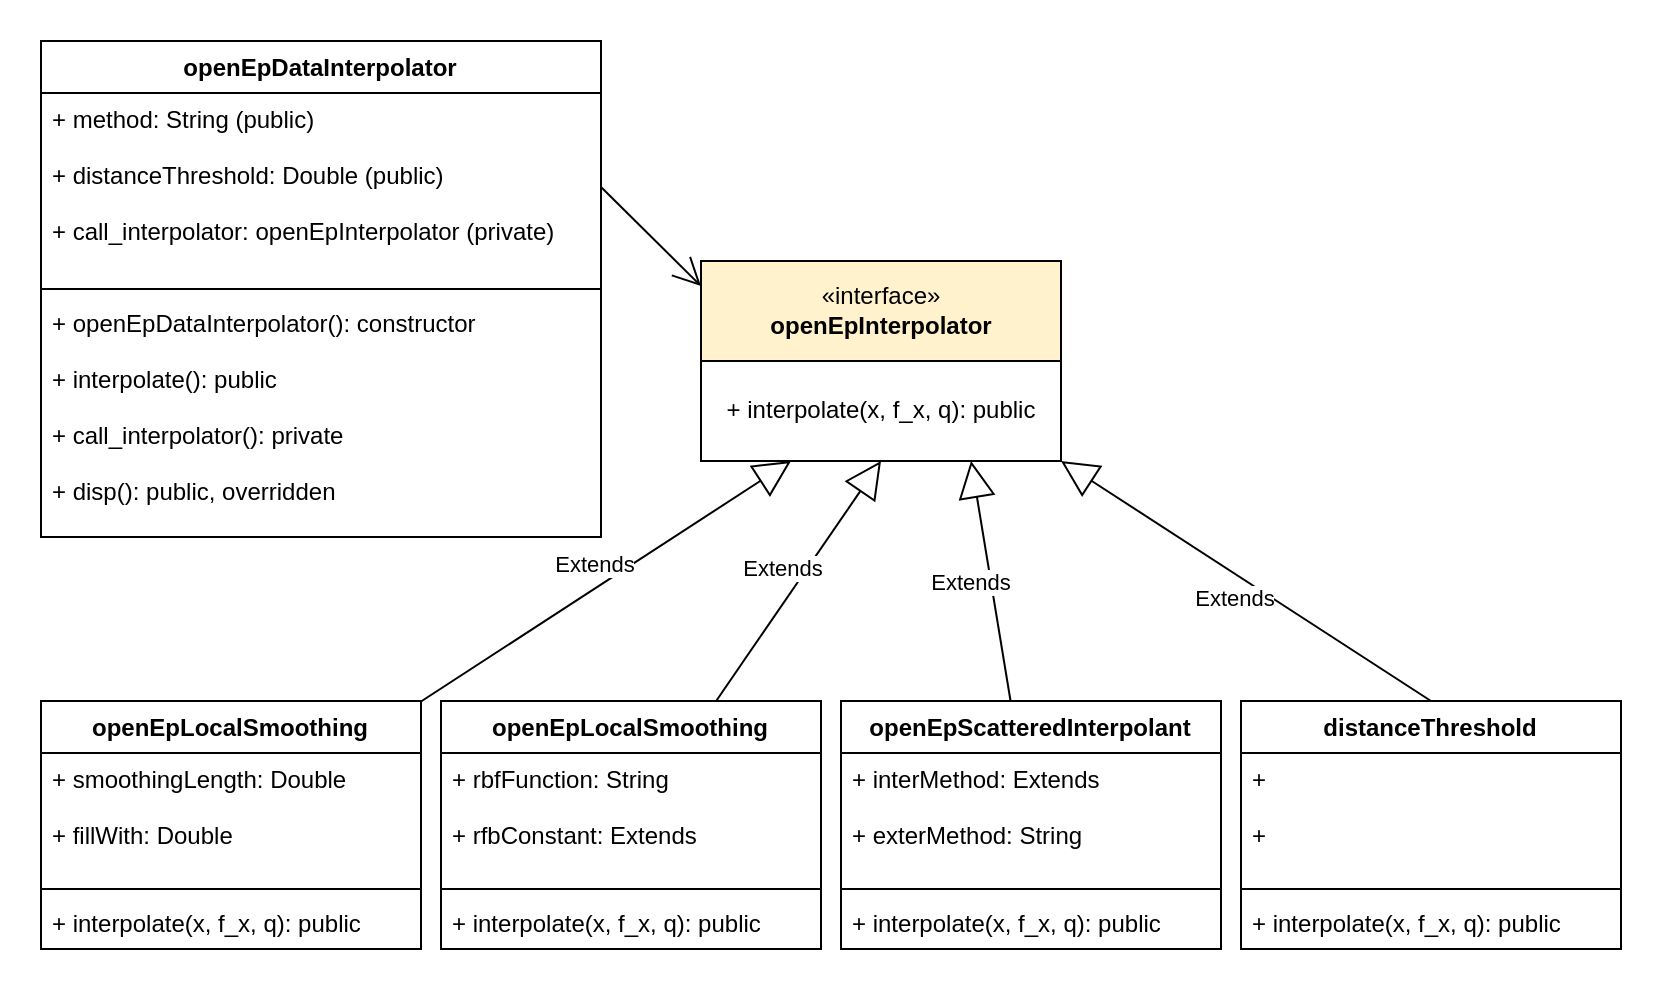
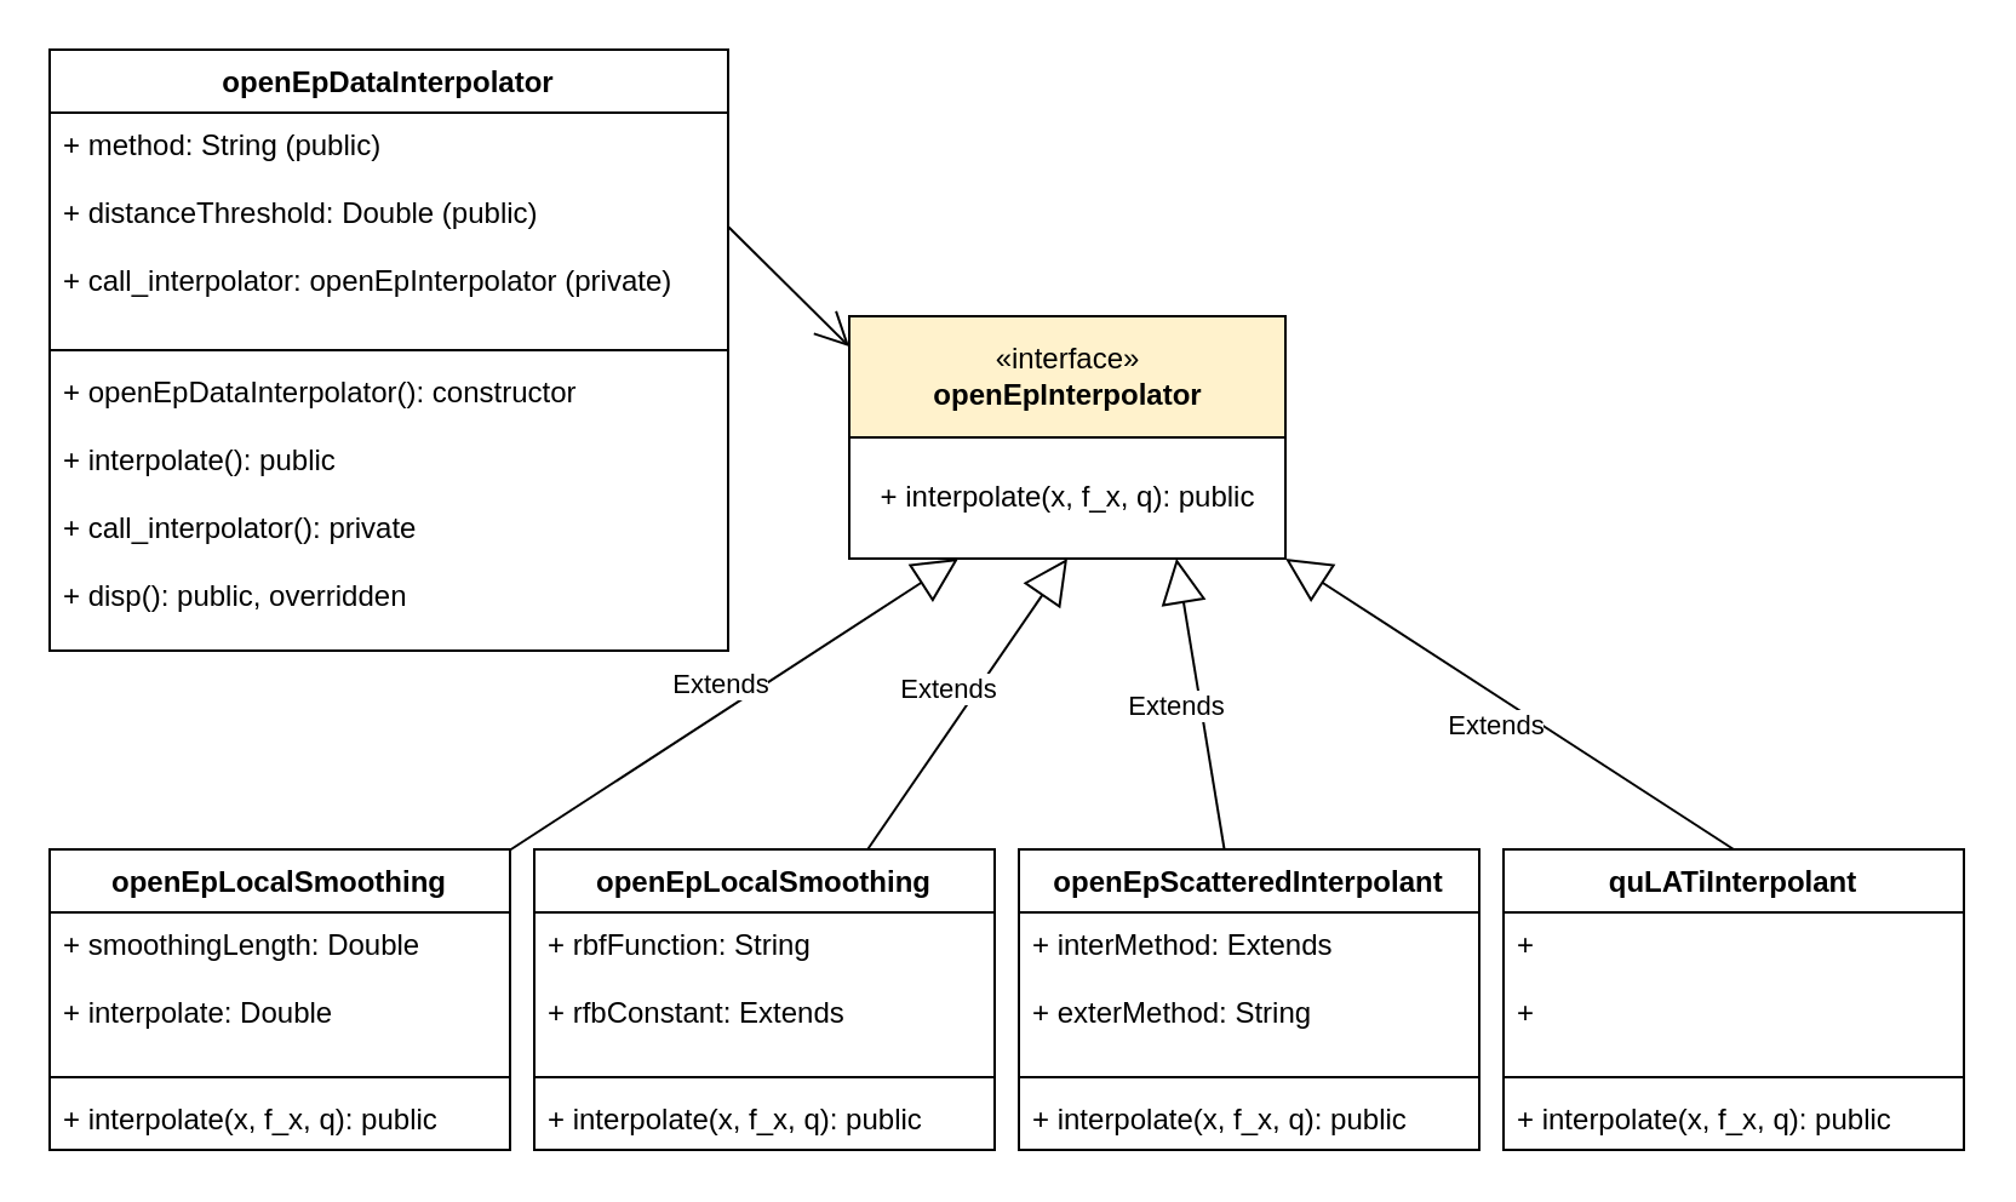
  <mxCell id="0" />
  <mxCell id="1" parent="0" />
  <mxCell id="2" value="openEpDataInterpolator" style="swimlane;fontStyle=1;align=center;verticalAlign=top;childLayout=stackLayout;horizontal=1;startSize=26;horizontalStack=0;resizeParent=1;resizeParentMax=0;resizeLast=0;collapsible=1;marginBottom=0;" parent="1" vertex="1"><mxGeometry x="20" y="20" width="280" height="248" as="geometry" /></mxCell>
  <mxCell id="3" value="+ method: String (public)&#10;&#10;+ distanceThreshold: Double (public)&#10;&#10;+ call_interpolator: openEpInterpolator (private)" style="text;strokeColor=none;fillColor=none;align=left;verticalAlign=top;spacingLeft=4;spacingRight=4;overflow=hidden;rotatable=0;points=[[0,0.5],[1,0.5]];portConstraint=eastwest;" parent="2" vertex="1"><mxGeometry y="26" width="280" height="94" as="geometry" /></mxCell>
  <mxCell id="4" value="" style="line;strokeWidth=1;fillColor=none;align=left;verticalAlign=middle;spacingTop=-1;spacingLeft=3;spacingRight=3;rotatable=0;labelPosition=right;points=[];portConstraint=eastwest;" parent="2" vertex="1"><mxGeometry y="120" width="280" height="8" as="geometry" /></mxCell>
  <mxCell id="5" value="+ openEpDataInterpolator(): constructor&#10;&#10;+ interpolate(): public&#10;&#10;+ call_interpolator(): private&#10;&#10;+ disp(): public, overridden" style="text;strokeColor=none;fillColor=none;align=left;verticalAlign=top;spacingLeft=4;spacingRight=4;overflow=hidden;rotatable=0;points=[[0,0.5],[1,0.5]];portConstraint=eastwest;" parent="2" vertex="1"><mxGeometry y="128" width="280" height="120" as="geometry" /></mxCell>
  <mxCell id="6" value="openEpScatteredInterpolant" style="swimlane;fontStyle=1;align=center;verticalAlign=top;childLayout=stackLayout;horizontal=1;startSize=26;horizontalStack=0;resizeParent=1;resizeParentMax=0;resizeLast=0;collapsible=1;marginBottom=0;" parent="1" vertex="1"><mxGeometry x="420" y="350" width="190" height="124" as="geometry" /></mxCell>
  <mxCell id="7" value="+ interMethod: Extends&#10;&#10;+ exterMethod: String" style="text;strokeColor=none;fillColor=none;align=left;verticalAlign=top;spacingLeft=4;spacingRight=4;overflow=hidden;rotatable=0;points=[[0,0.5],[1,0.5]];portConstraint=eastwest;" parent="6" vertex="1"><mxGeometry y="26" width="190" height="64" as="geometry" /></mxCell>
  <mxCell id="8" value="" style="line;strokeWidth=1;fillColor=none;align=left;verticalAlign=middle;spacingTop=-1;spacingLeft=3;spacingRight=3;rotatable=0;labelPosition=right;points=[];portConstraint=eastwest;" parent="6" vertex="1"><mxGeometry y="90" width="190" height="8" as="geometry" /></mxCell>
  <mxCell id="9" value="+ interpolate(x, f_x, q): public" style="text;strokeColor=none;fillColor=none;align=left;verticalAlign=top;spacingLeft=4;spacingRight=4;overflow=hidden;rotatable=0;points=[[0,0.5],[1,0.5]];portConstraint=eastwest;" parent="6" vertex="1"><mxGeometry y="98" width="190" height="26" as="geometry" /></mxCell>
  <mxCell id="10" value="openEpLocalSmoothing" style="swimlane;fontStyle=1;align=center;verticalAlign=top;childLayout=stackLayout;horizontal=1;startSize=26;horizontalStack=0;resizeParent=1;resizeParentMax=0;resizeLast=0;collapsible=1;marginBottom=0;" parent="1" vertex="1"><mxGeometry x="20" y="350" width="190" height="124" as="geometry" /></mxCell>
- <mxCell id="11" value="+ smoothingLength: Double&#10;&#10;+ fillWith: Double" style="text;strokeColor=none;fillColor=none;align=left;verticalAlign=top;spacingLeft=4;spacingRight=4;overflow=hidden;rotatable=0;points=[[0,0.5],[1,0.5]];portConstraint=eastwest;" parent="10" vertex="1"><mxGeometry y="26" width="190" height="64" as="geometry" /></mxCell>
+ <mxCell id="11" value="+ smoothingLength: Double&#10;&#10;+ interpolate: Double" style="text;strokeColor=none;fillColor=none;align=left;verticalAlign=top;spacingLeft=4;spacingRight=4;overflow=hidden;rotatable=0;points=[[0,0.5],[1,0.5]];portConstraint=eastwest;" parent="10" vertex="1"><mxGeometry y="26" width="190" height="64" as="geometry" /></mxCell>
  <mxCell id="12" value="" style="line;strokeWidth=1;fillColor=none;align=left;verticalAlign=middle;spacingTop=-1;spacingLeft=3;spacingRight=3;rotatable=0;labelPosition=right;points=[];portConstraint=eastwest;" parent="10" vertex="1"><mxGeometry y="90" width="190" height="8" as="geometry" /></mxCell>
  <mxCell id="13" value="+ interpolate(x, f_x, q): public" style="text;strokeColor=none;fillColor=none;align=left;verticalAlign=top;spacingLeft=4;spacingRight=4;overflow=hidden;rotatable=0;points=[[0,0.5],[1,0.5]];portConstraint=eastwest;" parent="10" vertex="1"><mxGeometry y="98" width="190" height="26" as="geometry" /></mxCell>
  <mxCell id="14" value="openEpLocalSmoothing" style="swimlane;fontStyle=1;align=center;verticalAlign=top;childLayout=stackLayout;horizontal=1;startSize=26;horizontalStack=0;resizeParent=1;resizeParentMax=0;resizeLast=0;collapsible=1;marginBottom=0;" parent="1" vertex="1"><mxGeometry x="220" y="350" width="190" height="124" as="geometry" /></mxCell>
  <mxCell id="15" value="+ rbfFunction: String&#10;&#10;+ rfbConstant: Extends" style="text;strokeColor=none;fillColor=none;align=left;verticalAlign=top;spacingLeft=4;spacingRight=4;overflow=hidden;rotatable=0;points=[[0,0.5],[1,0.5]];portConstraint=eastwest;" parent="14" vertex="1"><mxGeometry y="26" width="190" height="64" as="geometry" /></mxCell>
  <mxCell id="16" value="" style="line;strokeWidth=1;fillColor=none;align=left;verticalAlign=middle;spacingTop=-1;spacingLeft=3;spacingRight=3;rotatable=0;labelPosition=right;points=[];portConstraint=eastwest;" parent="14" vertex="1"><mxGeometry y="90" width="190" height="8" as="geometry" /></mxCell>
  <mxCell id="17" value="+ interpolate(x, f_x, q): public" style="text;strokeColor=none;fillColor=none;align=left;verticalAlign=top;spacingLeft=4;spacingRight=4;overflow=hidden;rotatable=0;points=[[0,0.5],[1,0.5]];portConstraint=eastwest;" parent="14" vertex="1"><mxGeometry y="98" width="190" height="26" as="geometry" /></mxCell>
  <mxCell id="18" value="" style="endArrow=open;endFill=1;endSize=12;html=1;exitX=1;exitY=0.5;exitDx=0;exitDy=0;entryX=0;entryY=0.25;entryDx=0;entryDy=0;" parent="1" source="3" target="23" edge="1"><mxGeometry width="160" relative="1" as="geometry"><mxPoint x="270" y="380" as="sourcePoint" /><mxPoint x="442.07" y="52.012" as="targetPoint" /><Array as="points" /></mxGeometry></mxCell>
  <mxCell id="19" value="Extends" style="endArrow=block;endSize=16;endFill=0;html=1;entryX=0.25;entryY=1;entryDx=0;entryDy=0;" parent="1" source="10" target="24" edge="1"><mxGeometry y="10" width="160" relative="1" as="geometry"><mxPoint x="730" y="740" as="sourcePoint" /><mxPoint x="490" y="180" as="targetPoint" /><mxPoint as="offset" /></mxGeometry></mxCell>
  <mxCell id="20" value="Extends" style="endArrow=block;endSize=16;endFill=0;html=1;entryX=0.5;entryY=1;entryDx=0;entryDy=0;" parent="1" source="14" target="24" edge="1"><mxGeometry y="10" width="160" relative="1" as="geometry"><mxPoint x="269.108" y="360" as="sourcePoint" /><mxPoint x="550" y="190" as="targetPoint" /><mxPoint as="offset" /></mxGeometry></mxCell>
  <mxCell id="21" value="Extends" style="endArrow=block;endSize=16;endFill=0;html=1;entryX=0.75;entryY=1;entryDx=0;entryDy=0;" parent="1" source="6" target="24" edge="1"><mxGeometry y="10" width="160" relative="1" as="geometry"><mxPoint x="468.085" y="360" as="sourcePoint" /><mxPoint x="550" y="140" as="targetPoint" /><mxPoint as="offset" /></mxGeometry></mxCell>
  <mxCell id="22" value="" style="group" parent="1" vertex="1" connectable="0"><mxGeometry x="350" y="130" width="180" height="100" as="geometry" /></mxCell>
  <mxCell id="23" value="«interface»&lt;br&gt;&lt;b&gt;openEpInterpolator&lt;/b&gt;" style="html=1;fillColor=#fff2cc;" parent="22" vertex="1"><mxGeometry width="180" height="50" as="geometry" /></mxCell>
  <mxCell id="24" value="&lt;span style=&quot;text-align: left&quot;&gt;+ interpolate(x, f_x, q): public&lt;/span&gt;" style="html=1;" parent="22" vertex="1"><mxGeometry y="50" width="180" height="50" as="geometry" /></mxCell>
- <mxCell id="25" value="distanceThreshold" style="swimlane;fontStyle=1;align=center;verticalAlign=top;childLayout=stackLayout;horizontal=1;startSize=26;horizontalStack=0;resizeParent=1;resizeParentMax=0;resizeLast=0;collapsible=1;marginBottom=0;" vertex="1" parent="1"><mxGeometry x="620" y="350" width="190" height="124" as="geometry" /></mxCell>
+ <mxCell id="25" value="quLATiInterpolant" style="swimlane;fontStyle=1;align=center;verticalAlign=top;childLayout=stackLayout;horizontal=1;startSize=26;horizontalStack=0;resizeParent=1;resizeParentMax=0;resizeLast=0;collapsible=1;marginBottom=0;" vertex="1" parent="1"><mxGeometry x="620" y="350" width="190" height="124" as="geometry" /></mxCell>
  <mxCell id="26" value="+&#10;&#10;+" style="text;strokeColor=none;fillColor=none;align=left;verticalAlign=top;spacingLeft=4;spacingRight=4;overflow=hidden;rotatable=0;points=[[0,0.5],[1,0.5]];portConstraint=eastwest;" vertex="1" parent="25"><mxGeometry y="26" width="190" height="64" as="geometry" /></mxCell>
  <mxCell id="27" value="" style="line;strokeWidth=1;fillColor=none;align=left;verticalAlign=middle;spacingTop=-1;spacingLeft=3;spacingRight=3;rotatable=0;labelPosition=right;points=[];portConstraint=eastwest;" vertex="1" parent="25"><mxGeometry y="90" width="190" height="8" as="geometry" /></mxCell>
  <mxCell id="28" value="+ interpolate(x, f_x, q): public" style="text;strokeColor=none;fillColor=none;align=left;verticalAlign=top;spacingLeft=4;spacingRight=4;overflow=hidden;rotatable=0;points=[[0,0.5],[1,0.5]];portConstraint=eastwest;" vertex="1" parent="25"><mxGeometry y="98" width="190" height="26" as="geometry" /></mxCell>
  <mxCell id="29" value="Extends" style="endArrow=block;endSize=16;endFill=0;html=1;entryX=1;entryY=1;entryDx=0;entryDy=0;exitX=0.5;exitY=0;exitDx=0;exitDy=0;" edge="1" parent="1" source="25" target="24"><mxGeometry y="10" width="160" relative="1" as="geometry"><mxPoint x="514.78" y="360" as="sourcePoint" /><mxPoint x="495" y="240" as="targetPoint" /><mxPoint as="offset" /></mxGeometry></mxCell>
